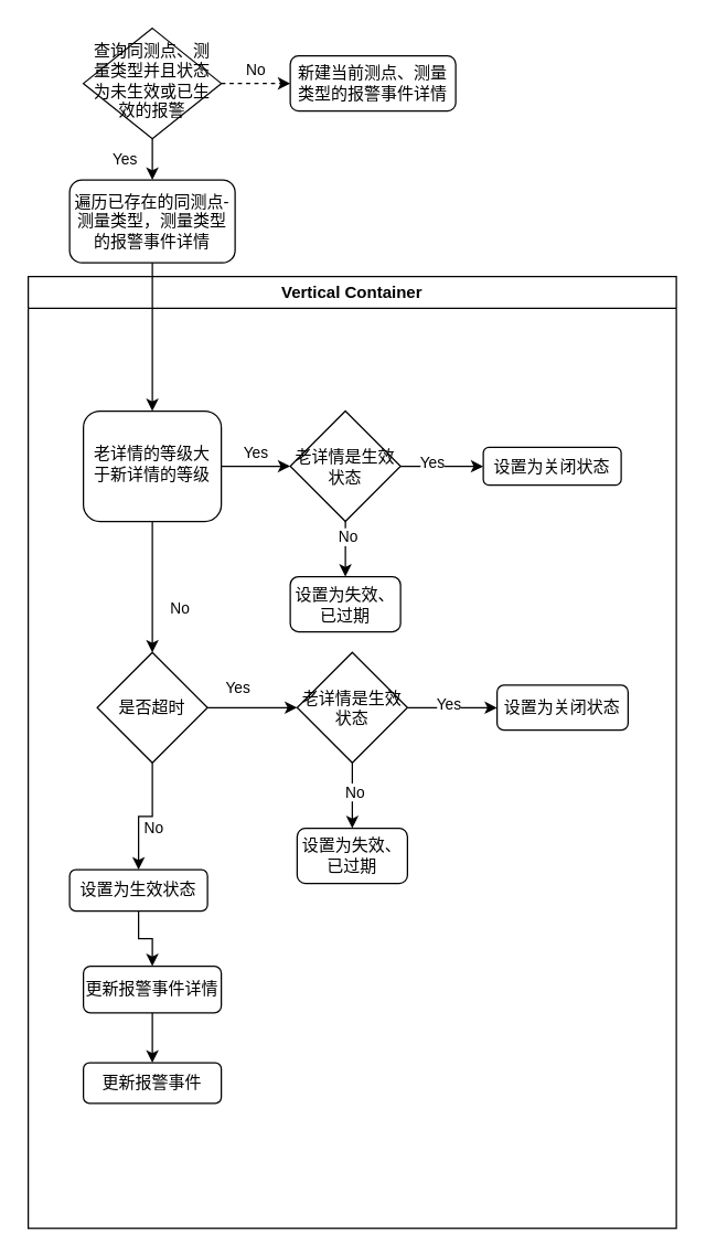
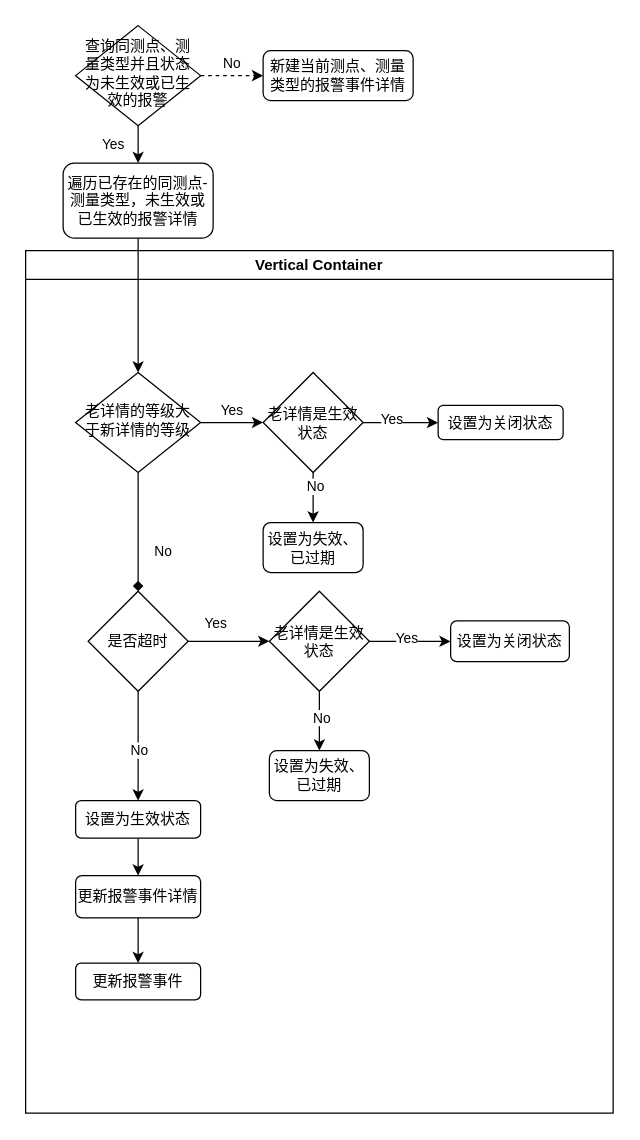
  <mxCell id="0" />
  <mxCell id="1" parent="0" />
  <mxCell id="2" value="Yes" style="rounded=0;html=1;jettySize=auto;orthogonalLoop=1;fontSize=11;endArrow=classic;endFill=1;strokeWidth=1;shadow=0;labelBackgroundColor=none;edgeStyle=orthogonalEdgeStyle;entryX=0.5;entryY=0;entryDx=0;entryDy=0;" parent="1" source="4" target="6" edge="1"><mxGeometry y="20" relative="1" as="geometry"><mxPoint as="offset" /></mxGeometry></mxCell>
  <mxCell id="3" value="No" style="edgeStyle=orthogonalEdgeStyle;rounded=0;html=1;jettySize=auto;orthogonalLoop=1;fontSize=11;endArrow=classic;endFill=1;strokeWidth=1;shadow=0;labelBackgroundColor=none;dashed=1;" parent="1" source="4" target="5" edge="1"><mxGeometry y="10" relative="1" as="geometry"><mxPoint as="offset" /></mxGeometry></mxCell>
  <mxCell id="4" value="查询同测点、测量类型并且状态为未生效或已生效的报警" style="rhombus;whiteSpace=wrap;html=1;shadow=0;fontFamily=Helvetica;fontSize=12;align=center;strokeWidth=1;spacing=6;spacingTop=-4;" parent="1" vertex="1"><mxGeometry x="60" y="20" width="100" height="80" as="geometry" /></mxCell>
  <mxCell id="5" value="新建当前测点、测量类型的报警事件详情" style="rounded=1;whiteSpace=wrap;html=1;fontSize=12;glass=0;strokeWidth=1;shadow=0;" parent="1" vertex="1"><mxGeometry x="210" y="40" width="120" height="40" as="geometry" /></mxCell>
- <mxCell id="6" value="遍历已存在的同测点-测量类型，测量类型的报警事件详情" style="rounded=1;whiteSpace=wrap;html=1;" vertex="1" parent="1"><mxGeometry x="50" y="130" width="120" height="60" as="geometry" /></mxCell>
+ <mxCell id="6" value="遍历已存在的同测点-测量类型，未生效或已生效的报警详情" style="rounded=1;whiteSpace=wrap;html=1;" vertex="1" parent="1"><mxGeometry x="50" y="130" width="120" height="60" as="geometry" /></mxCell>
  <mxCell id="7" value="Vertical Container" style="swimlane;whiteSpace=wrap;html=1;" vertex="1" parent="1"><mxGeometry x="20" y="200" width="470" height="690" as="geometry" /></mxCell>
- <mxCell id="8" value="老详情的等级大于新详情的等级" style="whiteSpace=wrap;html=1;shadow=0;fontFamily=Helvetica;fontSize=12;align=center;strokeWidth=1;spacing=6;spacingTop=-4;rounded=1;" parent="7" vertex="1"><mxGeometry x="40" y="97.5" width="100" height="80" as="geometry" /></mxCell>
+ <mxCell id="8" value="老详情的等级大于新详情的等级" style="rhombus;whiteSpace=wrap;html=1;shadow=0;fontFamily=Helvetica;fontSize=12;align=center;strokeWidth=1;spacing=6;spacingTop=-4;" parent="7" vertex="1"><mxGeometry x="40" y="97.5" width="100" height="80" as="geometry" /></mxCell>
  <mxCell id="9" value="老详情是生效状态" style="rhombus;whiteSpace=wrap;html=1;" vertex="1" parent="7"><mxGeometry x="190" y="97.5" width="80" height="80" as="geometry" /></mxCell>
  <mxCell id="10" value="Yes" style="edgeStyle=orthogonalEdgeStyle;rounded=0;html=1;jettySize=auto;orthogonalLoop=1;fontSize=11;endArrow=classic;endFill=1;strokeWidth=1;shadow=0;labelBackgroundColor=none;entryX=0;entryY=0.5;entryDx=0;entryDy=0;" parent="7" source="8" target="9" edge="1"><mxGeometry y="10" relative="1" as="geometry"><mxPoint as="offset" /><mxPoint x="190" y="137.5" as="targetPoint" /></mxGeometry></mxCell>
  <mxCell id="11" value="设置为关闭状态" style="rounded=1;whiteSpace=wrap;html=1;" vertex="1" parent="7"><mxGeometry x="330" y="123.75" width="100" height="27.5" as="geometry" /></mxCell>
  <mxCell id="12" value="" style="edgeStyle=orthogonalEdgeStyle;rounded=0;orthogonalLoop=1;jettySize=auto;html=1;" edge="1" parent="7" source="9" target="11"><mxGeometry relative="1" as="geometry" /></mxCell>
  <mxCell id="13" value="Yes" style="edgeLabel;html=1;align=center;verticalAlign=middle;resizable=0;points=[];" vertex="1" connectable="0" parent="12"><mxGeometry x="-0.26" y="3" relative="1" as="geometry"><mxPoint as="offset" /></mxGeometry></mxCell>
  <mxCell id="14" value="设置为失效、已过期" style="rounded=1;whiteSpace=wrap;html=1;" vertex="1" parent="7"><mxGeometry x="190" y="217.5" width="80" height="40" as="geometry" /></mxCell>
  <mxCell id="15" value="" style="edgeStyle=orthogonalEdgeStyle;rounded=0;orthogonalLoop=1;jettySize=auto;html=1;" edge="1" parent="7" source="9" target="14"><mxGeometry relative="1" as="geometry" /></mxCell>
  <mxCell id="16" value="No" style="edgeLabel;html=1;align=center;verticalAlign=middle;resizable=0;points=[];" vertex="1" connectable="0" parent="15"><mxGeometry x="-0.459" y="1" relative="1" as="geometry"><mxPoint as="offset" /></mxGeometry></mxCell>
  <mxCell id="17" value="" style="edgeStyle=orthogonalEdgeStyle;rounded=0;orthogonalLoop=1;jettySize=auto;html=1;" edge="1" parent="7" source="19" target="31"><mxGeometry relative="1" as="geometry" /></mxCell>
  <mxCell id="18" value="No" style="edgeLabel;html=1;align=center;verticalAlign=middle;resizable=0;points=[];" vertex="1" connectable="0" parent="17"><mxGeometry x="-0.691" y="2" relative="1" as="geometry"><mxPoint x="-2" y="33" as="offset" /></mxGeometry></mxCell>
  <mxCell id="19" value="是否超时" style="rhombus;whiteSpace=wrap;html=1;" vertex="1" parent="7"><mxGeometry x="50" y="272.5" width="80" height="80" as="geometry" /></mxCell>
- <mxCell id="20" value="No" style="rounded=0;html=1;jettySize=auto;orthogonalLoop=1;fontSize=11;endArrow=classic;endFill=1;strokeWidth=1;shadow=0;labelBackgroundColor=none;edgeStyle=orthogonalEdgeStyle;" parent="7" source="8" target="19" edge="1"><mxGeometry x="0.333" y="20" relative="1" as="geometry"><mxPoint as="offset" /><mxPoint x="90" y="227.5" as="targetPoint" /></mxGeometry></mxCell>
+ <mxCell id="20" value="No" style="rounded=0;html=1;jettySize=auto;orthogonalLoop=1;fontSize=11;endArrow=diamond;endFill=1;strokeWidth=1;shadow=0;labelBackgroundColor=none;edgeStyle=orthogonalEdgeStyle;" parent="7" source="8" target="19" edge="1"><mxGeometry x="0.333" y="20" relative="1" as="geometry"><mxPoint as="offset" /><mxPoint x="90" y="227.5" as="targetPoint" /></mxGeometry></mxCell>
  <mxCell id="21" value="" style="edgeStyle=orthogonalEdgeStyle;rounded=0;orthogonalLoop=1;jettySize=auto;html=1;entryX=0;entryY=0.5;entryDx=0;entryDy=0;" edge="1" parent="7" source="19" target="27"><mxGeometry relative="1" as="geometry"><mxPoint x="190" y="312.5" as="targetPoint" /></mxGeometry></mxCell>
  <mxCell id="22" value="Yes" style="edgeLabel;html=1;align=center;verticalAlign=middle;resizable=0;points=[];" vertex="1" connectable="0" parent="21"><mxGeometry x="-0.438" y="-2" relative="1" as="geometry"><mxPoint x="3" y="-17" as="offset" /></mxGeometry></mxCell>
  <mxCell id="23" value="" style="edgeStyle=orthogonalEdgeStyle;rounded=0;orthogonalLoop=1;jettySize=auto;html=1;" edge="1" parent="7" source="27" target="28"><mxGeometry relative="1" as="geometry" /></mxCell>
  <mxCell id="24" value="Yes" style="edgeLabel;html=1;align=center;verticalAlign=middle;resizable=0;points=[];" vertex="1" connectable="0" parent="23"><mxGeometry x="-0.099" y="3" relative="1" as="geometry"><mxPoint as="offset" /></mxGeometry></mxCell>
  <mxCell id="25" value="" style="edgeStyle=orthogonalEdgeStyle;rounded=0;orthogonalLoop=1;jettySize=auto;html=1;entryX=0.5;entryY=0;entryDx=0;entryDy=0;" edge="1" parent="7" source="27" target="29"><mxGeometry relative="1" as="geometry"><mxPoint x="235" y="443" as="targetPoint" /></mxGeometry></mxCell>
  <mxCell id="26" value="No" style="edgeLabel;html=1;align=center;verticalAlign=middle;resizable=0;points=[];" vertex="1" connectable="0" parent="25"><mxGeometry x="-0.124" y="1" relative="1" as="geometry"><mxPoint as="offset" /></mxGeometry></mxCell>
  <mxCell id="27" value="老详情是生效状态" style="rhombus;whiteSpace=wrap;html=1;" vertex="1" parent="7"><mxGeometry x="195" y="272.5" width="80" height="80" as="geometry" /></mxCell>
  <mxCell id="28" value="设置为关闭状态" style="rounded=1;whiteSpace=wrap;html=1;" vertex="1" parent="7"><mxGeometry x="340" y="296.25" width="95" height="32.5" as="geometry" /></mxCell>
  <mxCell id="29" value="设置为失效、已过期" style="rounded=1;whiteSpace=wrap;html=1;" vertex="1" parent="7"><mxGeometry x="195" y="400" width="80" height="40" as="geometry" /></mxCell>
  <mxCell id="30" value="" style="edgeStyle=orthogonalEdgeStyle;rounded=0;orthogonalLoop=1;jettySize=auto;html=1;" edge="1" parent="7" source="31" target="33"><mxGeometry relative="1" as="geometry" /></mxCell>
- <mxCell id="31" value="设置为生效状态" style="rounded=1;whiteSpace=wrap;html=1;" vertex="1" parent="7"><mxGeometry x="30" y="430" width="100" height="30" as="geometry" /></mxCell>
+ <mxCell id="31" value="设置为生效状态" style="rounded=1;whiteSpace=wrap;html=1;" vertex="1" parent="7"><mxGeometry x="40" y="440" width="100" height="30" as="geometry" /></mxCell>
  <mxCell id="32" value="" style="edgeStyle=orthogonalEdgeStyle;rounded=0;orthogonalLoop=1;jettySize=auto;html=1;" edge="1" parent="7" source="33" target="34"><mxGeometry relative="1" as="geometry" /></mxCell>
  <mxCell id="33" value="更新报警事件详情" style="rounded=1;whiteSpace=wrap;html=1;" vertex="1" parent="7"><mxGeometry x="40" y="500" width="100" height="33.75" as="geometry" /></mxCell>
  <mxCell id="34" value="更新报警事件" style="rounded=1;whiteSpace=wrap;html=1;" vertex="1" parent="7"><mxGeometry x="40" y="570" width="100" height="29.38" as="geometry" /></mxCell>
  <mxCell id="35" style="edgeStyle=orthogonalEdgeStyle;rounded=0;orthogonalLoop=1;jettySize=auto;html=1;exitX=0.5;exitY=1;exitDx=0;exitDy=0;" edge="1" parent="1" source="6" target="8"><mxGeometry relative="1" as="geometry"><mxPoint x="70.034" y="327.5" as="sourcePoint" /></mxGeometry></mxCell>
